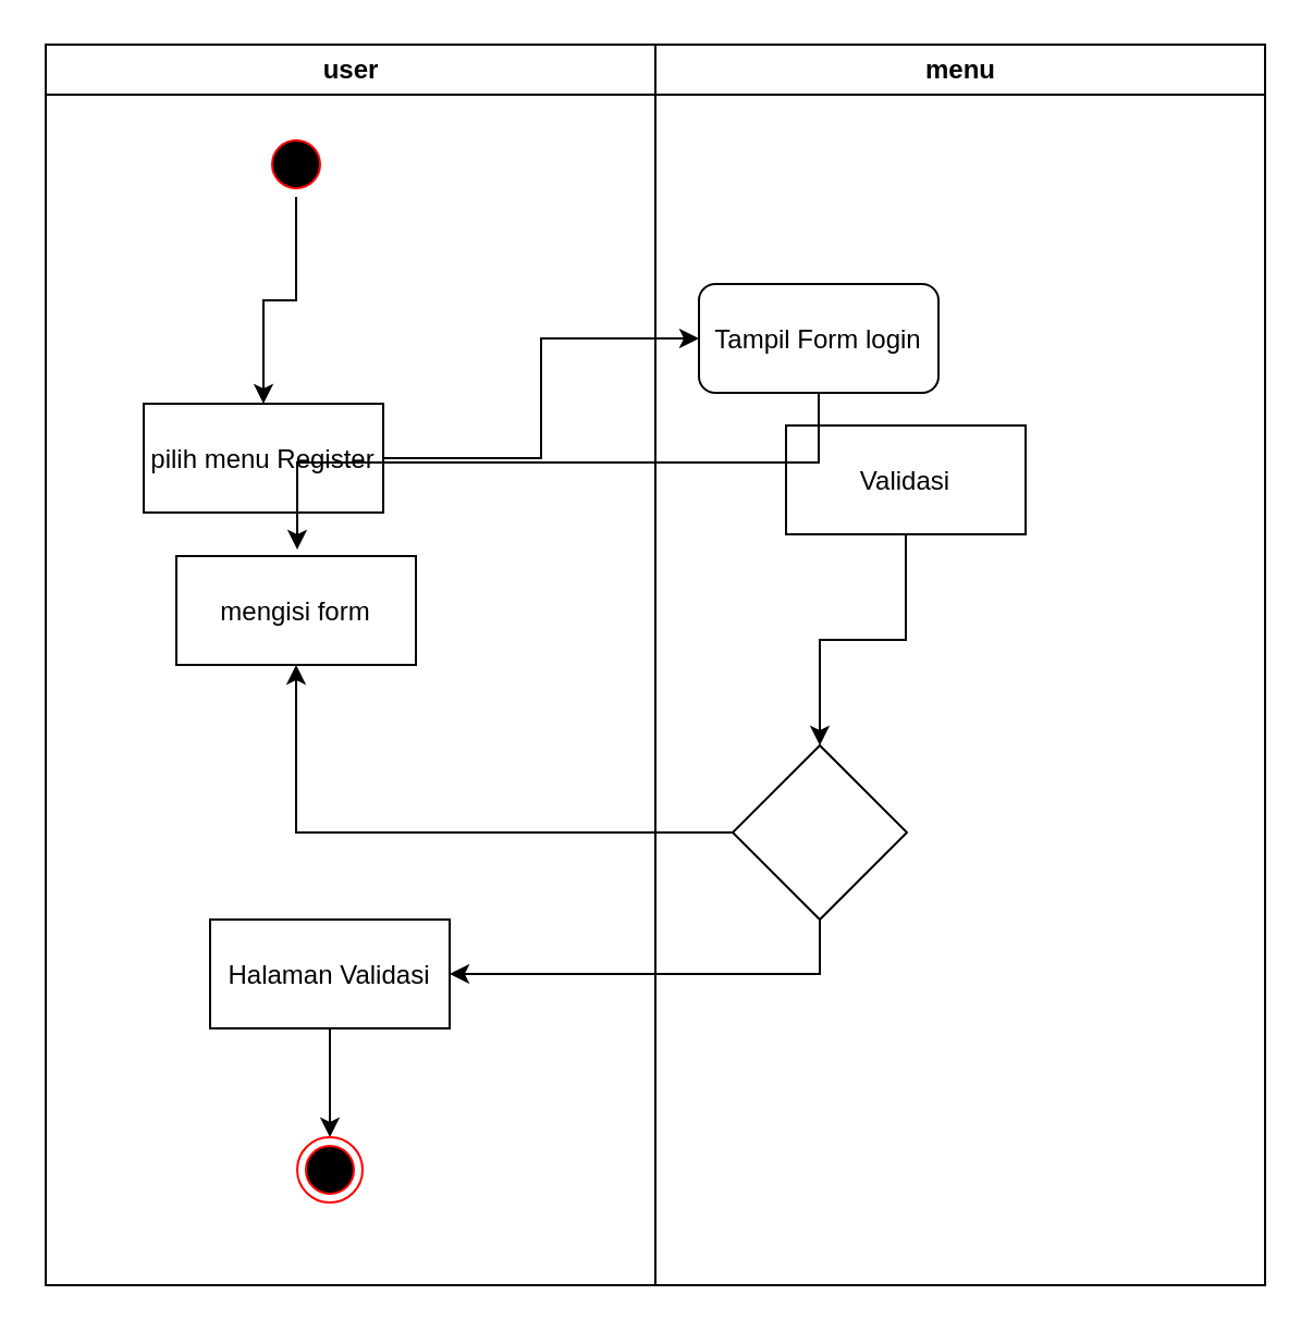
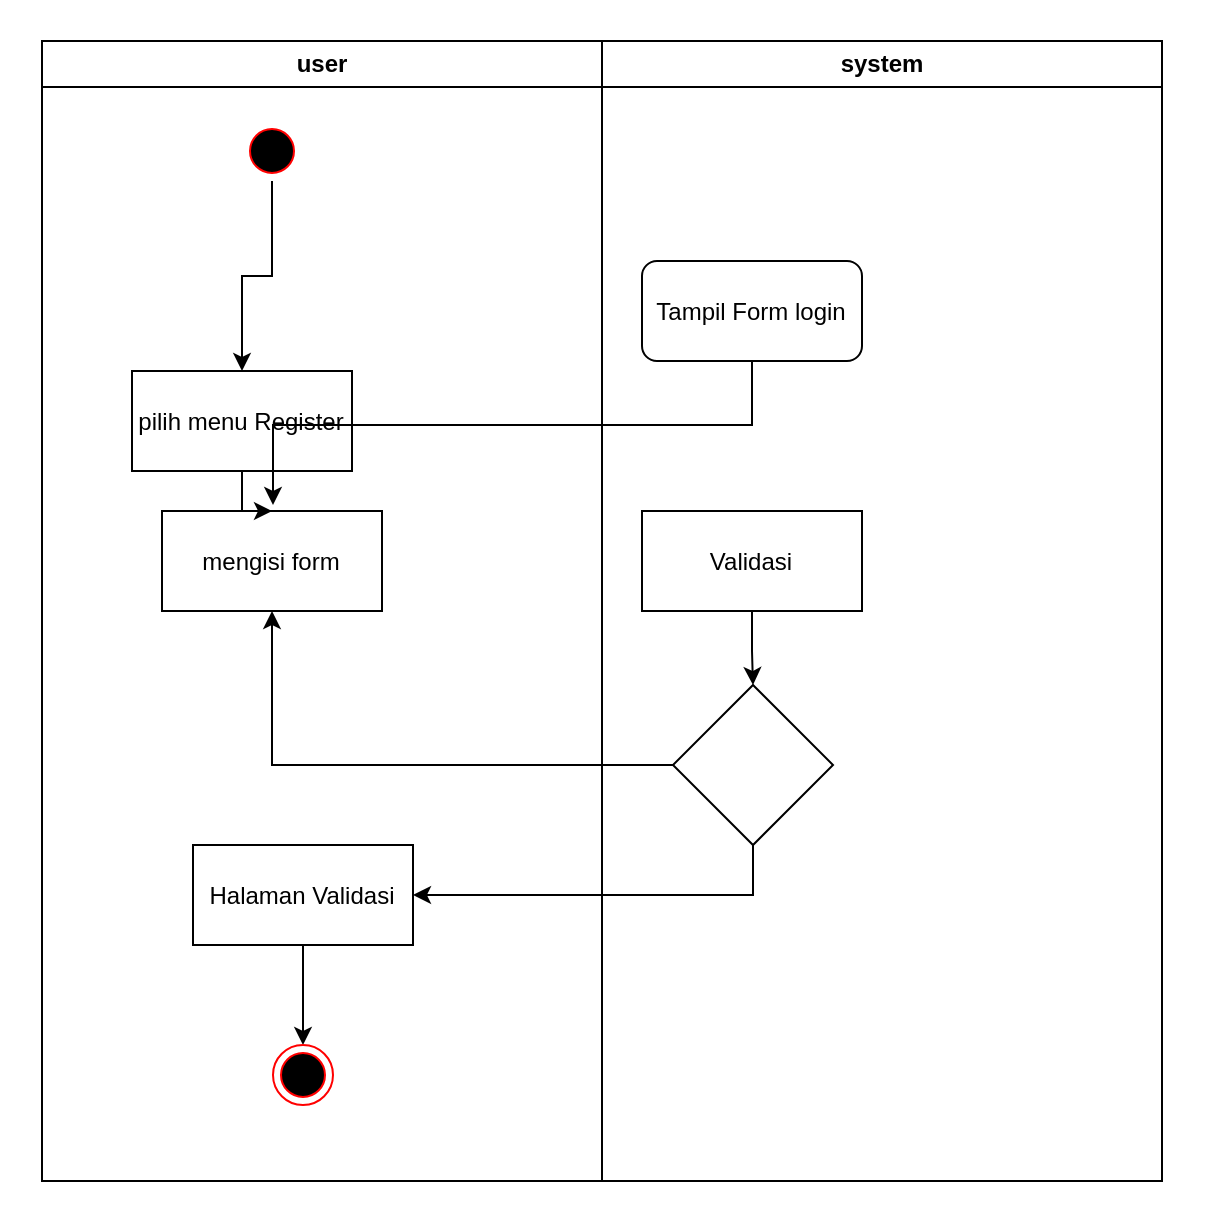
  <mxCell id="0" />
  <mxCell id="1" parent="0" />
  <mxCell id="2" value="user" style="swimlane;whiteSpace=wrap" parent="1" vertex="1"><mxGeometry x="20.5" y="20" width="280" height="570" as="geometry" /></mxCell>
  <mxCell id="3" style="edgeStyle=orthogonalEdgeStyle;rounded=0;orthogonalLoop=1;jettySize=auto;html=1;entryX=0.5;entryY=0;entryDx=0;entryDy=0;" parent="2" source="4" target="5" edge="1"><mxGeometry relative="1" as="geometry" /></mxCell>
  <mxCell id="4" value="" style="ellipse;shape=startState;fillColor=#000000;strokeColor=#ff0000;" parent="2" vertex="1"><mxGeometry x="100" y="40" width="30" height="30" as="geometry" /></mxCell>
  <mxCell id="5" value="pilih menu Register" style="" parent="2" vertex="1"><mxGeometry x="45" y="165" width="110" height="50" as="geometry" /></mxCell>
  <mxCell id="6" value="mengisi form" style="" parent="2" vertex="1"><mxGeometry x="60" y="235" width="110" height="50" as="geometry" /></mxCell>
  <mxCell id="7" style="edgeStyle=orthogonalEdgeStyle;rounded=0;orthogonalLoop=1;jettySize=auto;html=1;entryX=0.5;entryY=0;entryDx=0;entryDy=0;" parent="2" source="8" target="9" edge="1"><mxGeometry relative="1" as="geometry" /></mxCell>
  <mxCell id="8" value="Halaman Validasi" style="" parent="2" vertex="1"><mxGeometry x="75.5" y="402" width="110" height="50" as="geometry" /></mxCell>
  <mxCell id="9" value="" style="ellipse;html=1;shape=endState;fillColor=#000000;strokeColor=#ff0000;" parent="2" vertex="1"><mxGeometry x="115.5" y="502" width="30" height="30" as="geometry" /></mxCell>
- <mxCell id="10" value="menu" style="swimlane;whiteSpace=wrap;startSize=23;" parent="1" vertex="1"><mxGeometry x="300.5" y="20" width="280" height="570" as="geometry" /></mxCell>
+ <mxCell id="10" value="system" style="swimlane;whiteSpace=wrap;startSize=23;" parent="1" vertex="1"><mxGeometry x="300.5" y="20" width="280" height="570" as="geometry" /></mxCell>
  <mxCell id="11" value="Tampil Form login" style="rounded=1;" parent="10" vertex="1"><mxGeometry x="20" y="110" width="110" height="50" as="geometry" /></mxCell>
  <mxCell id="12" style="edgeStyle=orthogonalEdgeStyle;rounded=0;orthogonalLoop=1;jettySize=auto;html=1;entryX=0.5;entryY=0;entryDx=0;entryDy=0;" parent="10" source="13" target="14" edge="1"><mxGeometry relative="1" as="geometry" /></mxCell>
- <mxCell id="13" value="Validasi" style="" parent="10" vertex="1"><mxGeometry x="60" y="175" width="110" height="50" as="geometry" /></mxCell>
+ <mxCell id="13" value="Validasi" style="" parent="10" vertex="1"><mxGeometry x="20" y="235" width="110" height="50" as="geometry" /></mxCell>
  <mxCell id="14" value="" style="rhombus;whiteSpace=wrap;html=1;" parent="10" vertex="1"><mxGeometry x="35.5" y="322" width="80" height="80" as="geometry" /></mxCell>
- <mxCell id="15" style="edgeStyle=orthogonalEdgeStyle;rounded=0;orthogonalLoop=1;jettySize=auto;html=1;entryX=0;entryY=0.5;entryDx=0;entryDy=0;" parent="1" source="5" target="11" edge="1"><mxGeometry relative="1" as="geometry" /></mxCell>
+ <mxCell id="15" style="edgeStyle=orthogonalEdgeStyle;rounded=0;orthogonalLoop=1;jettySize=auto;html=1;" parent="1" source="5" target="6" edge="1"><mxGeometry relative="1" as="geometry" /></mxCell>
  <mxCell id="16" style="edgeStyle=orthogonalEdgeStyle;rounded=0;orthogonalLoop=1;jettySize=auto;html=1;" parent="1" source="11" edge="1"><mxGeometry relative="1" as="geometry"><mxPoint x="136" y="252" as="targetPoint" /><Array as="points"><mxPoint x="376" y="212" /><mxPoint x="136" y="212" /></Array></mxGeometry></mxCell>
  <mxCell id="17" style="edgeStyle=orthogonalEdgeStyle;rounded=0;orthogonalLoop=1;jettySize=auto;html=1;exitX=0;exitY=0.5;exitDx=0;exitDy=0;entryX=0.5;entryY=1;entryDx=0;entryDy=0;" parent="1" source="14" target="6" edge="1"><mxGeometry relative="1" as="geometry" /></mxCell>
  <mxCell id="18" style="edgeStyle=orthogonalEdgeStyle;rounded=0;orthogonalLoop=1;jettySize=auto;html=1;entryX=1;entryY=0.5;entryDx=0;entryDy=0;" parent="1" source="14" target="8" edge="1"><mxGeometry relative="1" as="geometry"><Array as="points"><mxPoint x="376" y="447" /></Array></mxGeometry></mxCell>
